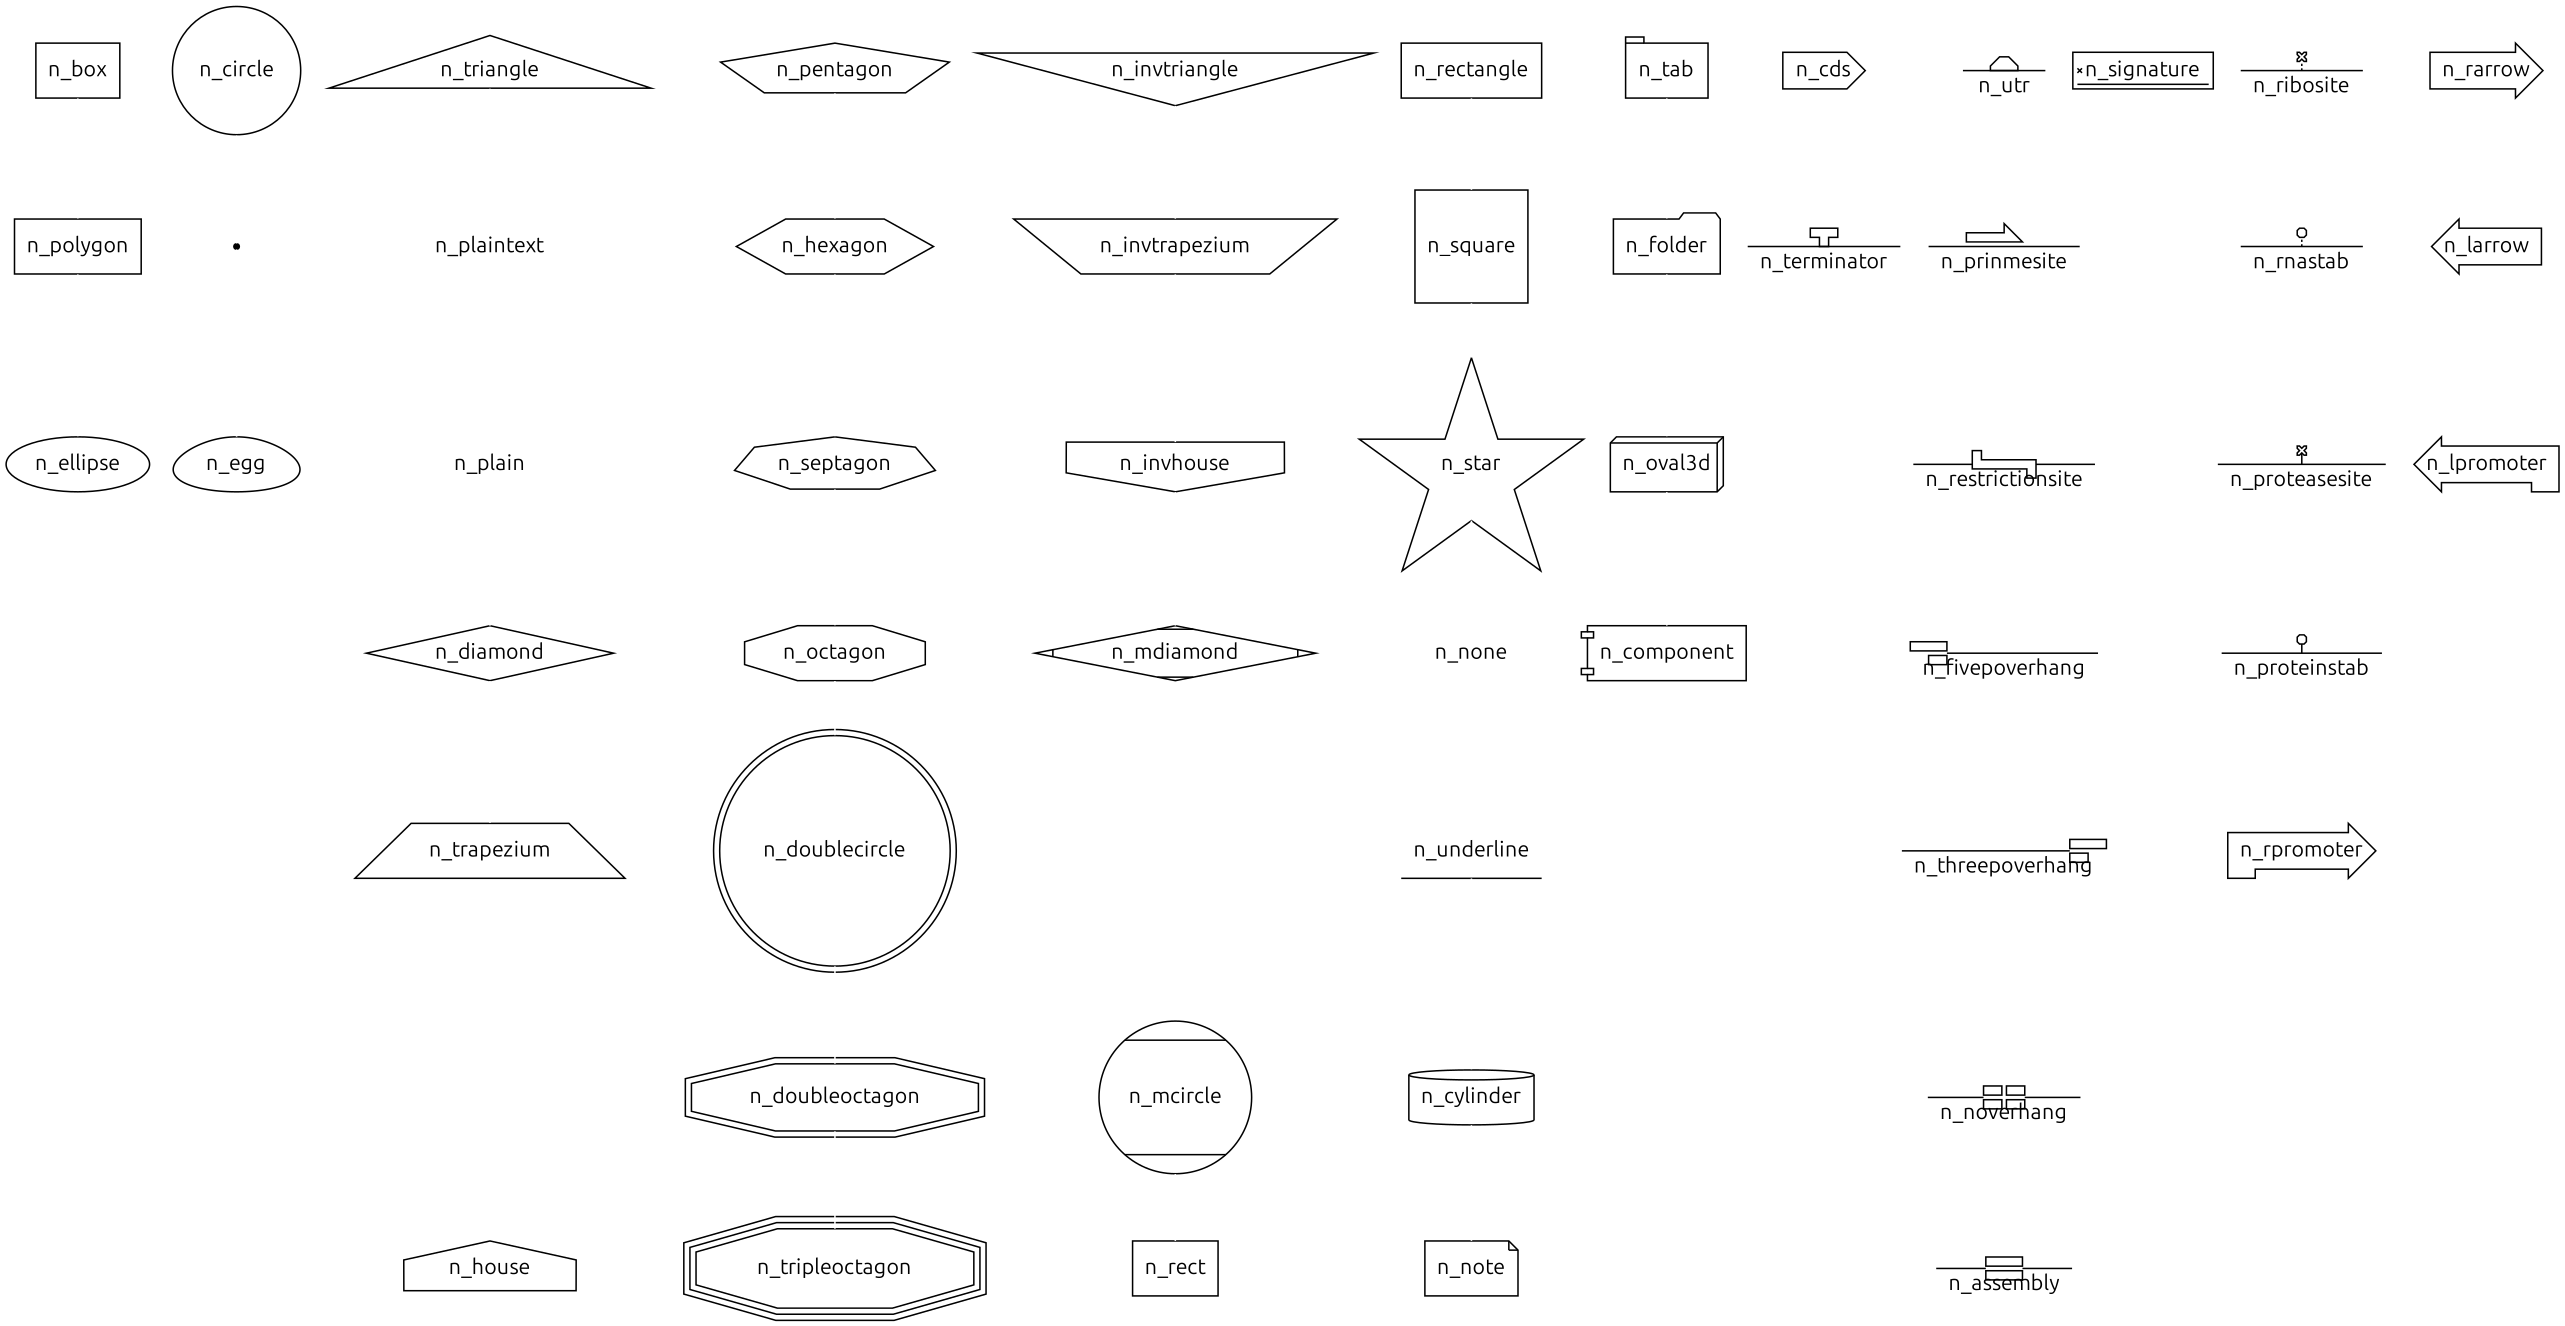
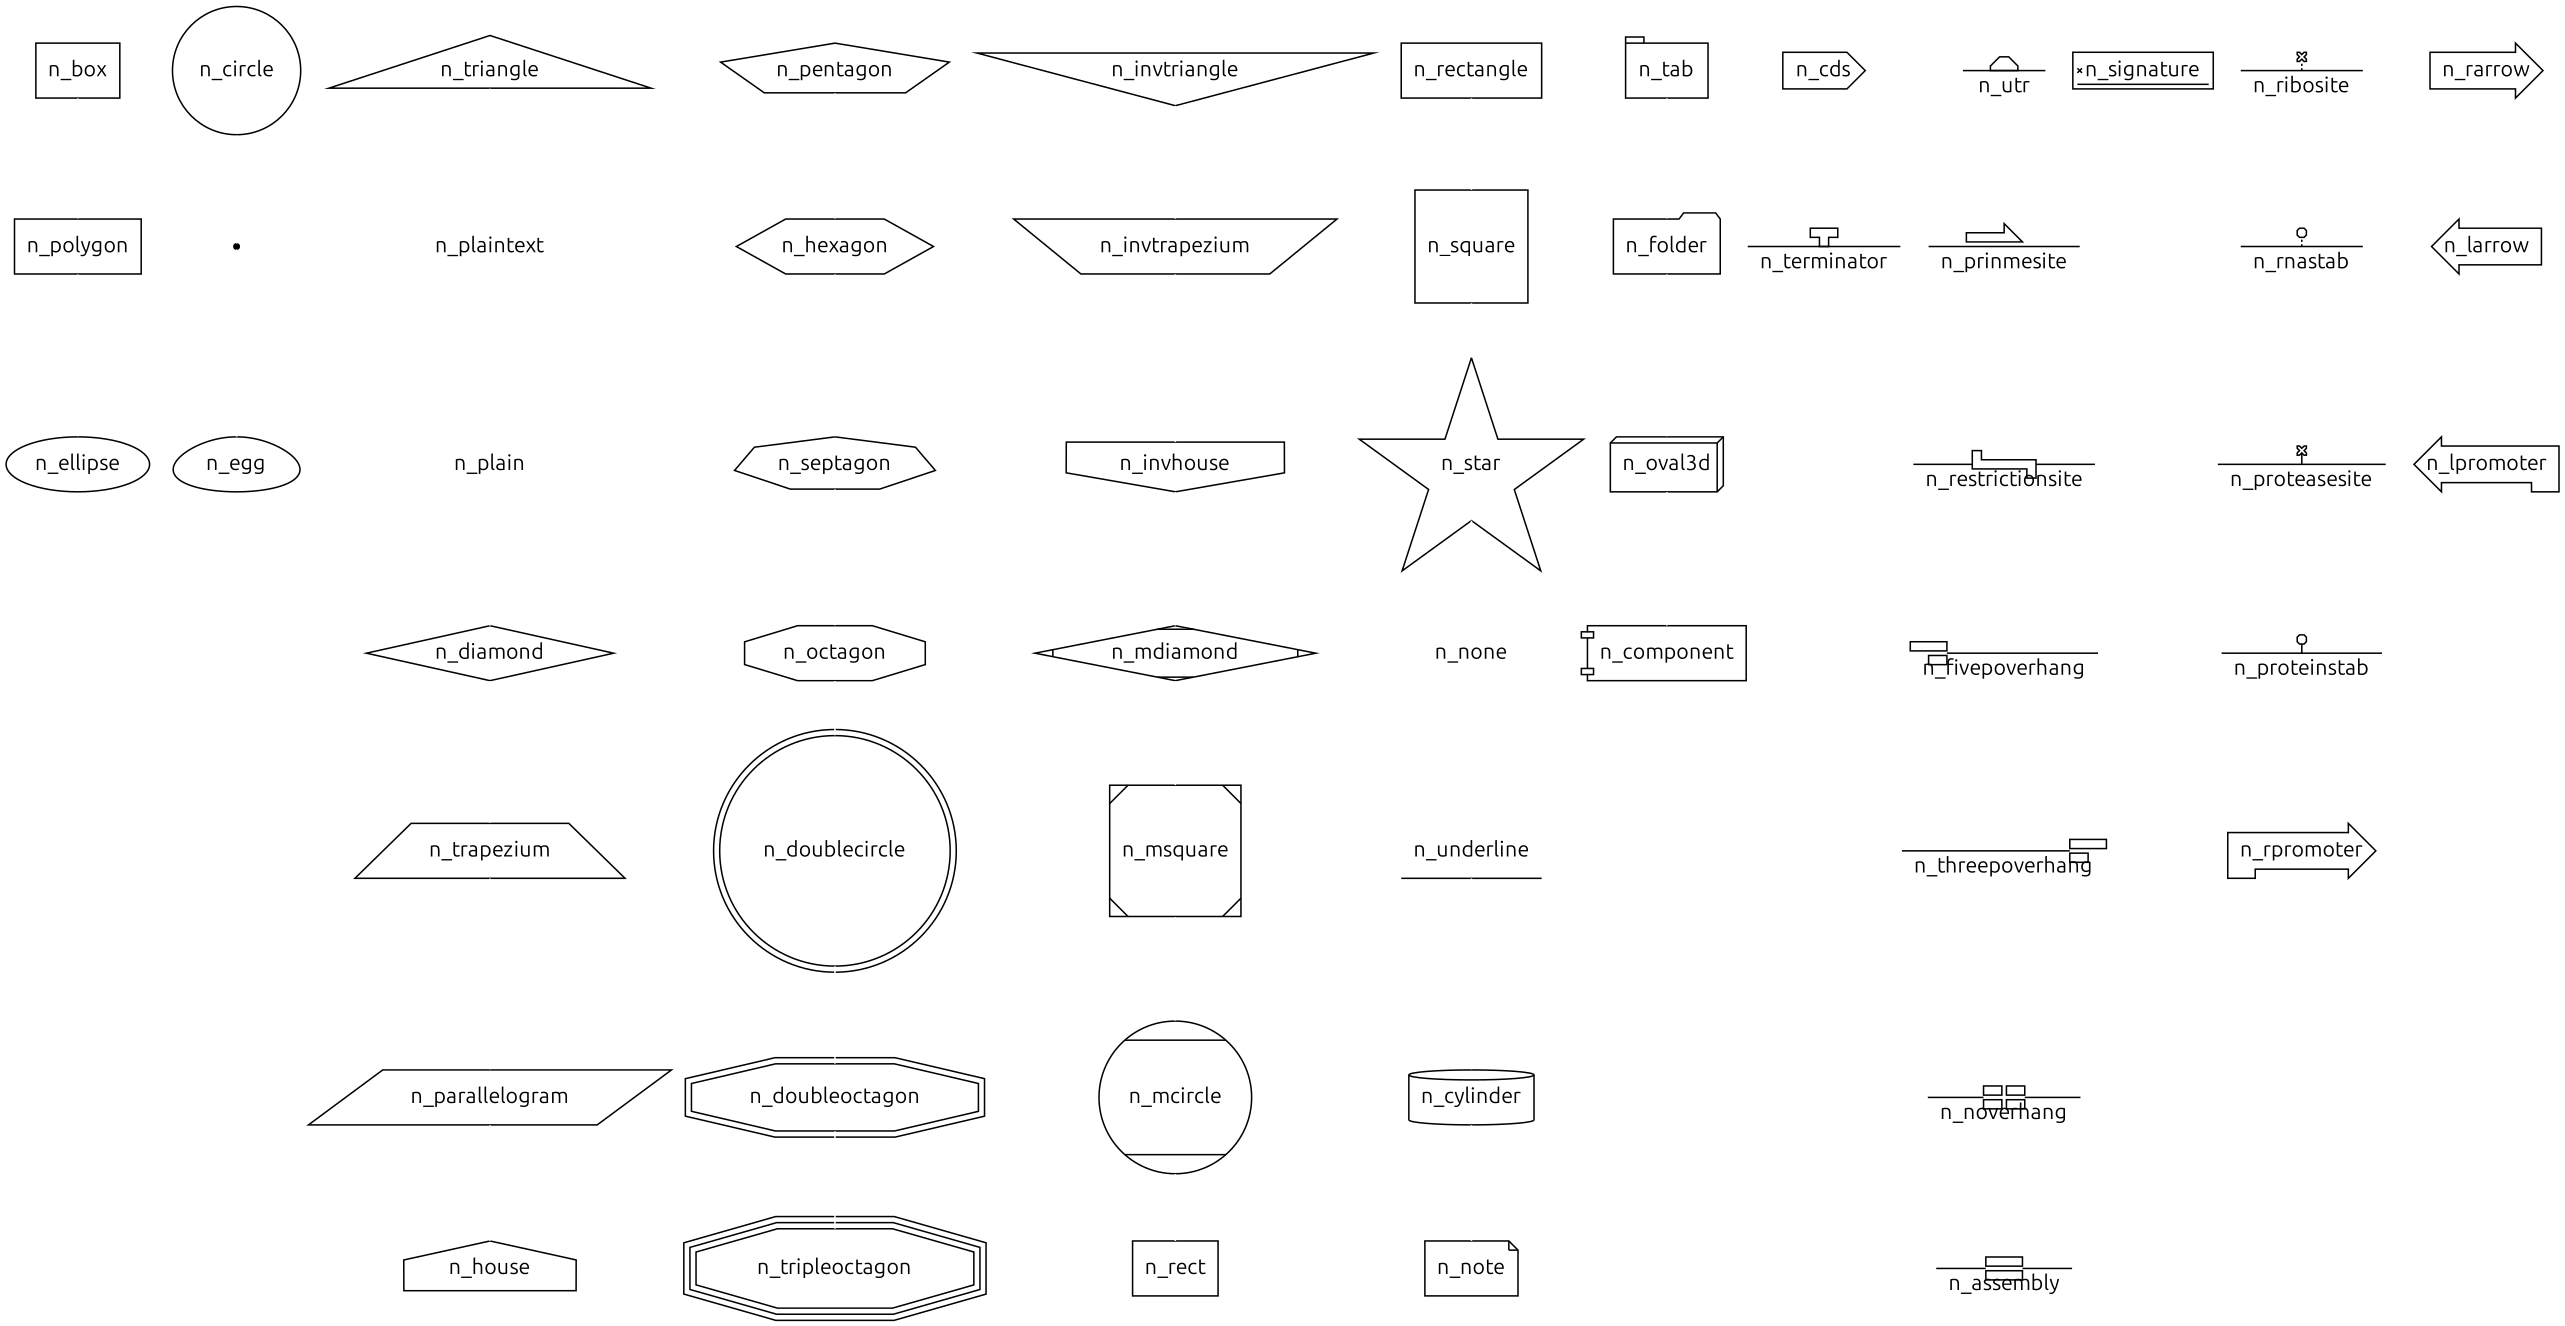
  graph {
    color=white
    fontname=Ubuntu
    node [fontname=Ubuntu]
    edge [color=white fontname=Ubuntu]
    n_box [shape=box]
    n_polygon [shape=polygon]
    n_ellipse [shape=ellipse]
    n_circle [shape=circle]
    n_point [labelloc=b shape=point]
    n_egg [shape=egg]
    n_triangle [shape=triangle]
    n_plaintext [shape=plaintext]
    n_plain [shape=plain]
    n_diamond [shape=diamond]
    n_trapezium [shape=trapezium]
+   n_parallelogram [shape=parallelogram]
    n_house [shape=house]
    n_pentagon [shape=pentagon]
    n_hexagon [shape=hexagon]
    n_septagon [shape=septagon]
    n_octagon [shape=octagon]
    n_doublecircle [shape=doublecircle]
    n_doubleoctagon [shape=doubleoctagon]
    n_tripleoctagon [shape=tripleoctagon]
    n_invtriangle [shape=invtriangle]
    n_invtrapezium [shape=invtrapezium]
    n_invhouse [shape=invhouse]
    n_mdiamond [shape=Mdiamond]
+   n_msquare [shape=Msquare]
    n_mcircle [shape=Mcircle]
    n_rect [shape=rect]
    n_rectangle [shape=rectangle]
    n_square [shape=square]
    n_star [shape=star]
    n_none [shape=none]
    n_underline [shape=underline]
    n_cylinder [shape=cylinder]
    n_note [shape=note]
    n_tab [shape=tab]
    n_folder [shape=folder]
    n37 [label=n_oval3d shape=box3d]
    n_component [shape=component]
    n_cds [shape=cds]
    n_terminator [labelloc=b shape=terminator]
    n_utr [labelloc=b shape=utr]
    n_prinmesite [labelloc=b shape=primersite]
    n_restrictionsite [labelloc=b shape=restrictionsite]
    n_fivepoverhang [labelloc=b shape=fivepoverhang]
    n_threepoverhang [labelloc=b shape=threepoverhang]
    n_noverhang [labelloc=b shape=noverhang]
    n_assembly [labelloc=b shape=assembly]
    n_signature [shape=signature]
    n_ribosite [labelloc=b shape=ribosite]
    n_rnastab [labelloc=b shape=rnastab]
    n_proteasesite [labelloc=b shape=proteasesite]
    n_proteinstab [labelloc=b shape=proteinstab]
    n_rpromoter [shape=rpromoter]
    n_rarrow [shape=rarrow]
    n_larrow [shape=larrow]
    n_lpromoter [shape=lpromoter]
    n_box -- n_polygon
    n_polygon -- n_ellipse
    n_circle -- n_point
    n_point -- n_egg
    n_triangle -- n_plaintext
    n_plaintext -- n_plain
    n_plain -- n_diamond
    n_diamond -- n_trapezium
+   n_trapezium -- n_parallelogram
+   n_parallelogram -- n_house
    n_pentagon -- n_hexagon
    n_hexagon -- n_septagon
    n_septagon -- n_octagon
    n_octagon -- n_doublecircle
    n_doublecircle -- n_doubleoctagon
    n_doubleoctagon -- n_tripleoctagon
    n_invtriangle -- n_invtrapezium
    n_invtrapezium -- n_invhouse
    n_invhouse -- n_mdiamond
+   n_mdiamond -- n_msquare
+   n_msquare -- n_mcircle
    n_mcircle -- n_rect
    n_rectangle -- n_square
    n_square -- n_star
    n_star -- n_none
    n_none -- n_underline
    n_underline -- n_cylinder
    n_cylinder -- n_note
    n_tab -- n_folder
    n_folder -- n37
    n37 -- n_component
    n_cds -- n_terminator
    n_utr -- n_prinmesite
    n_prinmesite -- n_restrictionsite
    n_restrictionsite -- n_fivepoverhang
    n_fivepoverhang -- n_threepoverhang
    n_threepoverhang -- n_noverhang
    n_noverhang -- n_assembly
    n_ribosite -- n_rnastab
    n_rnastab -- n_proteasesite
    n_proteasesite -- n_proteinstab
    n_proteinstab -- n_rpromoter
    n_rarrow -- n_larrow
    n_larrow -- n_lpromoter
  }
